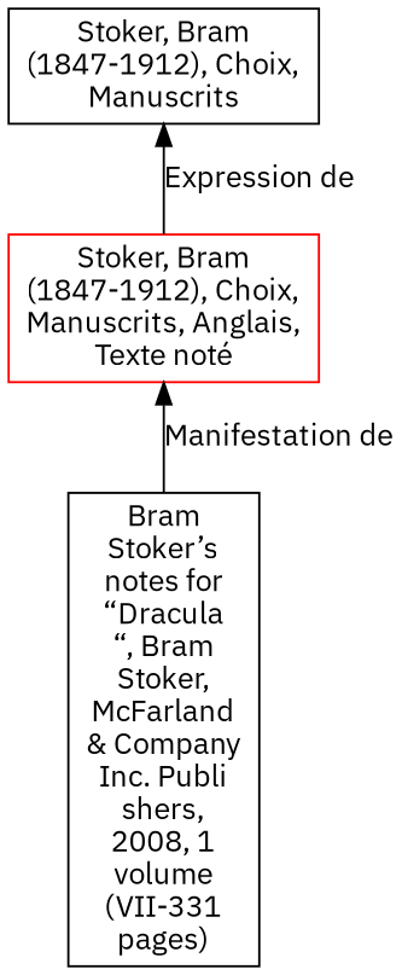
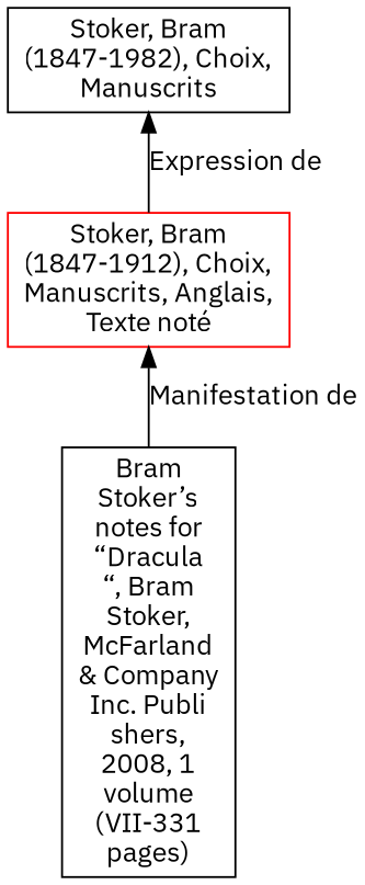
  digraph {
    rankdir=BT
    fontname="IBM Plex Sans"
    node [align=left shape=rect fontname="IBM Plex Sans"]
    edge [fontname="IBM Plex Sans"]
    n1 [color=red label="Stoker, Bram\n(1847-1912), Choix,\nManuscrits, Anglais,\nTexte noté"]
-   n2 [label="Stoker, Bram\n(1847-1912), Choix,\nManuscrits"]
+   n2 [label="Stoker, Bram\n(1847-1982), Choix,\nManuscrits"]
    n3 [label="Bram\nStoker’s\nnotes for\n“Dracula\n“, Bram\nStoker,\nMcFarland\n& Company\nInc. Publi\nshers,\n2008, 1\nvolume\n(VII-331\npages)"]
    n1 -> n2 [label="Expression de"]
    n3 -> n1 [label="Manifestation de"]
  }
